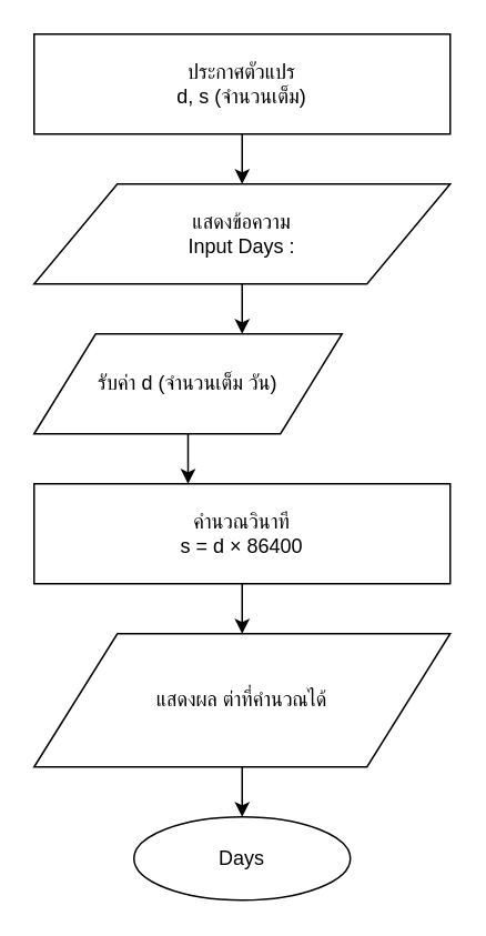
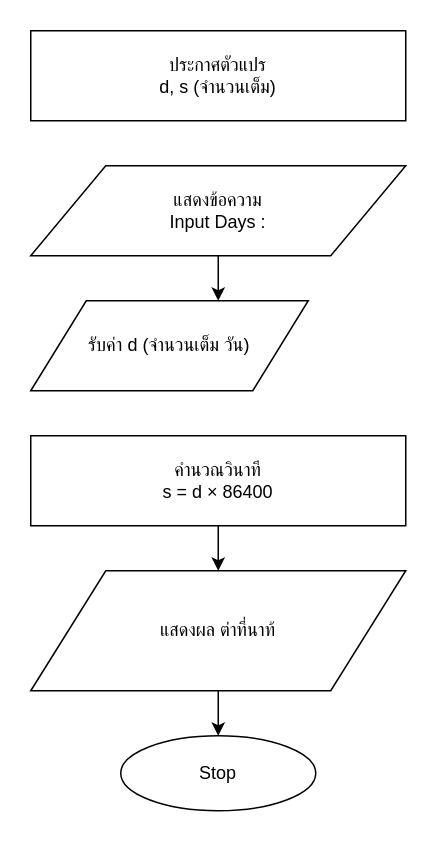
  <mxCell id="0" />
  <mxCell id="1" parent="0" />
  <mxCell id="2" value="ประกาศตัวแปร&#10;d, s (จำนวนเต็ม)" style="whiteSpace=wrap;html=1;" vertex="1" parent="1"><mxGeometry x="20" y="20" width="250" height="60" as="geometry" /></mxCell>
  <mxCell id="3" value="แสดงข้อความ&#10;Input Days :" style="shape=parallelogram;perimeter=parallelogramPerimeter;whiteSpace=wrap;html=1;" vertex="1" parent="1"><mxGeometry x="20" y="110" width="250" height="60" as="geometry" /></mxCell>
  <mxCell id="4" value="รับค่า d (จำนวนเต็ม วัน)" style="shape=parallelogram;perimeter=parallelogramPerimeter;whiteSpace=wrap;html=1;" vertex="1" parent="1"><mxGeometry x="20" y="200" width="185" height="60" as="geometry" /></mxCell>
  <mxCell id="5" value="คำนวณวินาที&#10;s = d × 86400" style="whiteSpace=wrap;html=1;" vertex="1" parent="1"><mxGeometry x="20" y="290" width="250" height="60" as="geometry" /></mxCell>
- <mxCell id="6" value="แสดงผล ต่าที่คำนวณได้" style="shape=parallelogram;perimeter=parallelogramPerimeter;whiteSpace=wrap;html=1;" vertex="1" parent="1"><mxGeometry x="20" y="380" width="250" height="80" as="geometry" /></mxCell>
- <mxCell id="7" value="Days" style="ellipse;whiteSpace=wrap;html=1;" vertex="1" parent="1"><mxGeometry x="80" y="490" width="130" height="50" as="geometry" /></mxCell>
- <mxCell id="8" style="endArrow=classic;orthogonal=1;rounded=0;" edge="1" parent="1" source="2" target="3"><mxGeometry relative="1" as="geometry" /></mxCell>
+ <mxCell id="6" value="แสดงผล ต่าที่นาท้" style="shape=parallelogram;perimeter=parallelogramPerimeter;whiteSpace=wrap;html=1;" vertex="1" parent="1"><mxGeometry x="20" y="380" width="250" height="80" as="geometry" /></mxCell>
+ <mxCell id="7" value="Stop" style="ellipse;whiteSpace=wrap;html=1;" vertex="1" parent="1"><mxGeometry x="80" y="490" width="130" height="50" as="geometry" /></mxCell>
  <mxCell id="9" style="endArrow=classic;orthogonal=1;rounded=0;" edge="1" parent="1" source="3" target="4"><mxGeometry relative="1" as="geometry" /></mxCell>
- <mxCell id="10" style="endArrow=classic;orthogonal=1;rounded=0;" edge="1" parent="1" source="4" target="5"><mxGeometry relative="1" as="geometry" /></mxCell>
  <mxCell id="11" style="endArrow=classic;orthogonal=1;rounded=0;" edge="1" parent="1" source="5" target="6"><mxGeometry relative="1" as="geometry" /></mxCell>
  <mxCell id="12" style="endArrow=classic;orthogonal=1;rounded=0;" edge="1" parent="1" source="6" target="7"><mxGeometry relative="1" as="geometry" /></mxCell>
